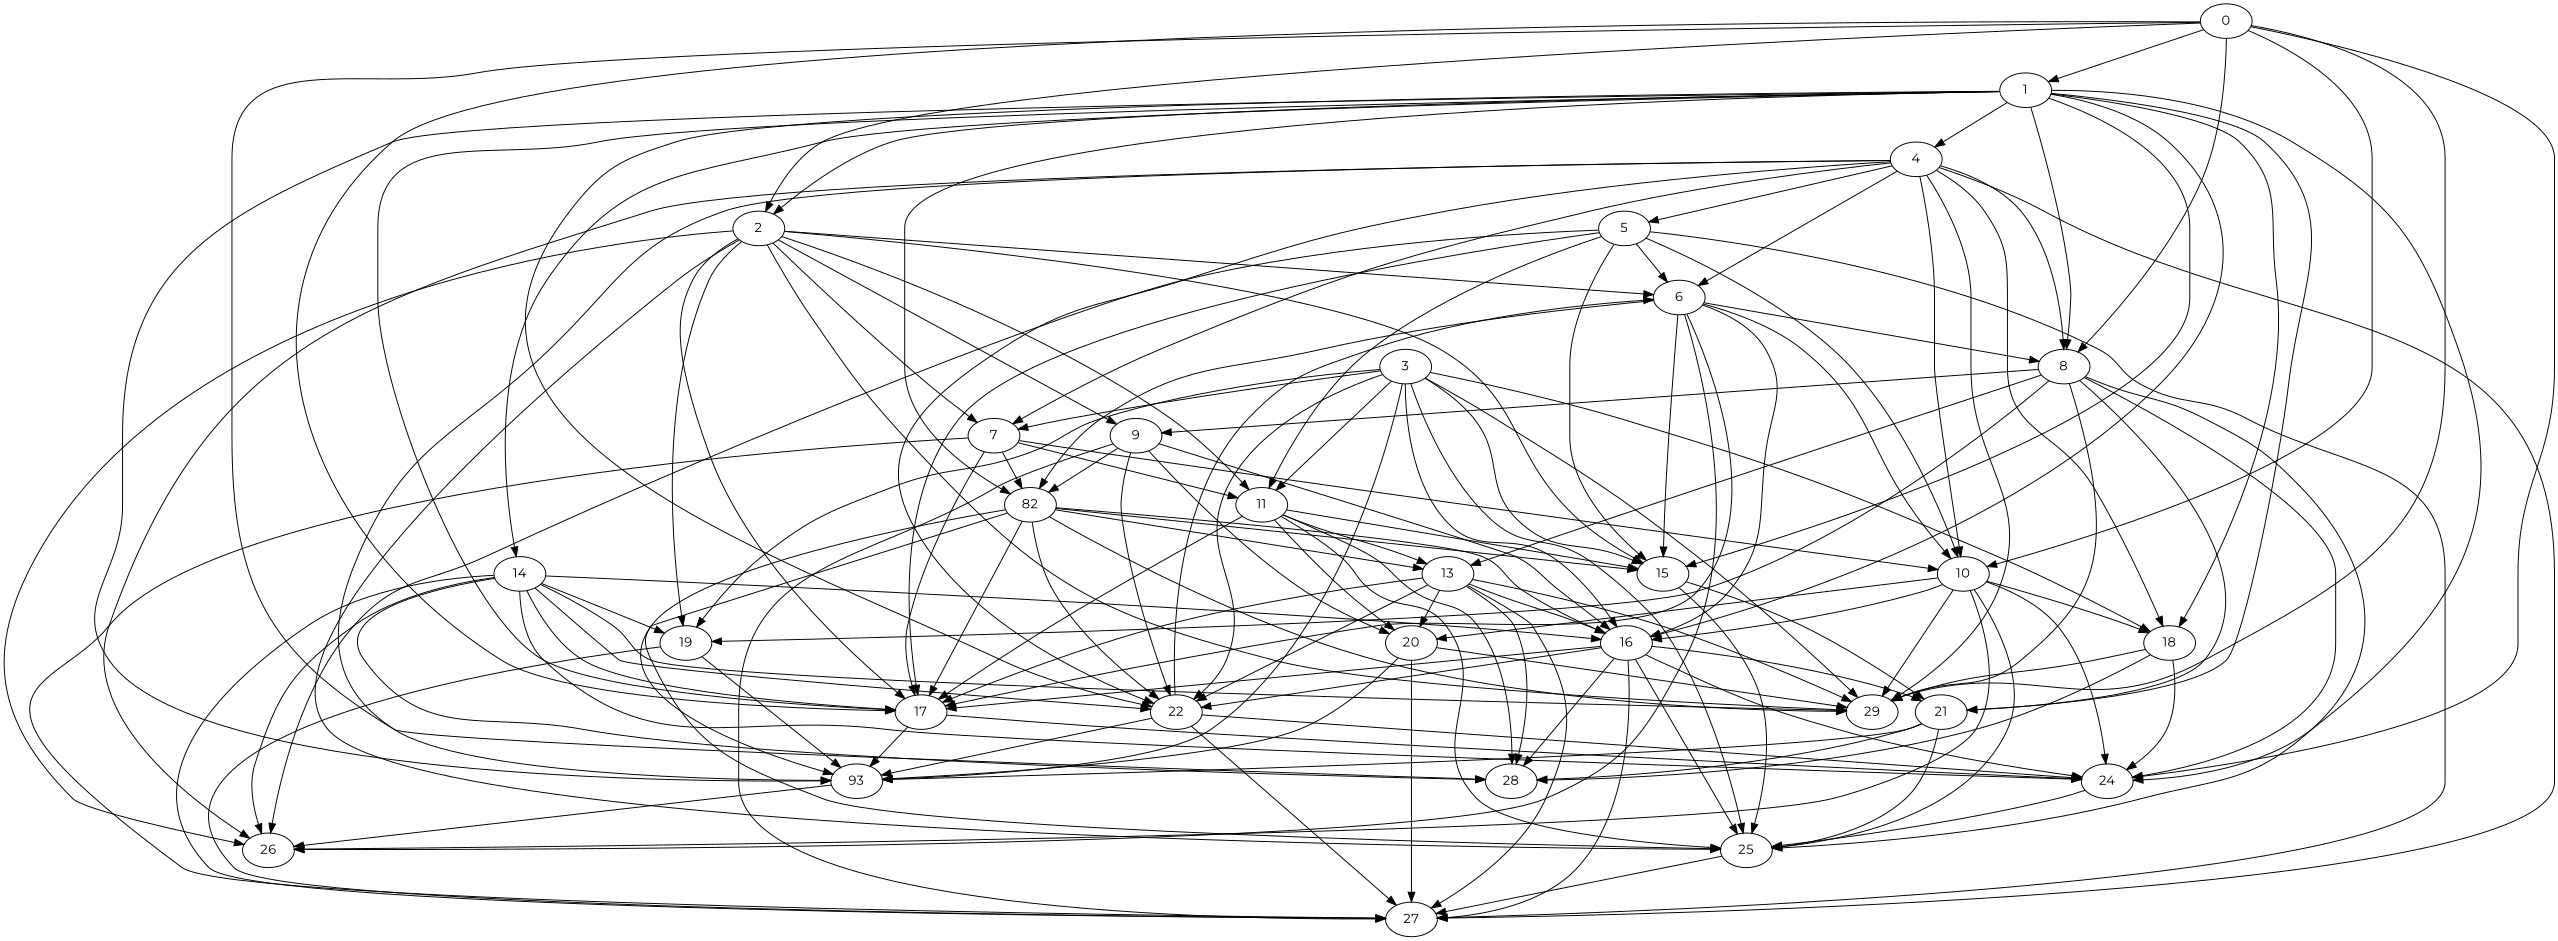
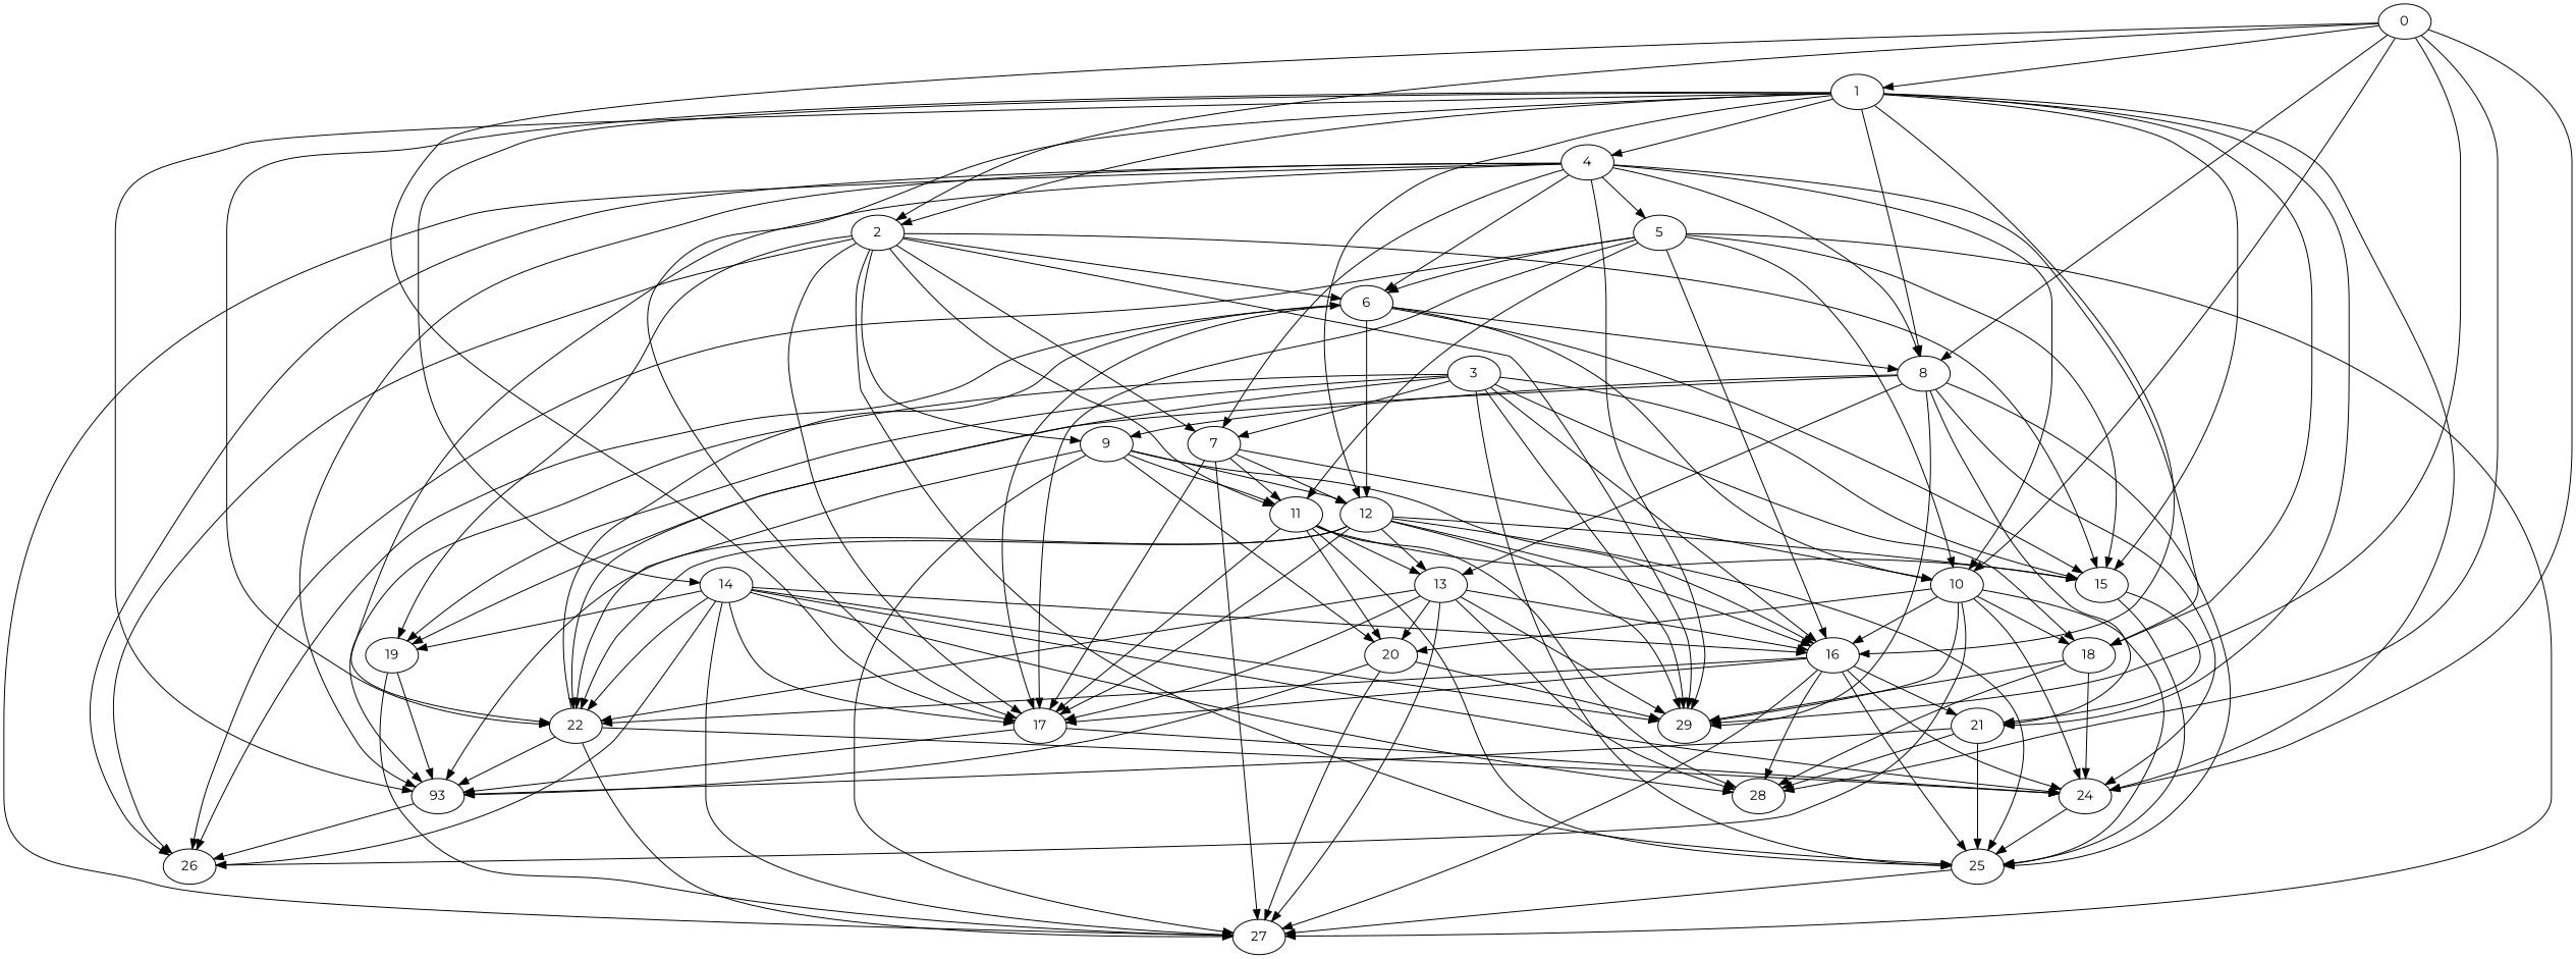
  digraph {
    "Duplicate states"=0
    GraphType=Random
    "Max states in OPEN"=0
    Modes="120000ms; topo-ordered tasks, ; Pruning: task equivalence, fixed order ready list, ; F-value: ; Optimisation: best schedule length (SL) optimisation on equal, "
    NumberOfTasks=30
    "Pruned using list schedule length"=1186785
    "States removed from OPEN"=0
    TargetSystem="Homogeneous-2"
    "Time to schedule (ms)"=5685
    "Total idle time"=923
    "Total schedule length"=4904
    "Total sequential time"=8884
    "Total states created"=16358347
    fontname=Montserrat
    node [Processor=0 Weight=340 fontname=Montserrat]
    edge [Weight=8 fontname=Montserrat]
    0 ["Finish time"=194 "Start time"=0 Weight=194]
    1 ["Finish time"=582 "Start time"=194 Weight=388]
    2 ["Finish time"=1269 Processor=1 "Start time"=1026 Weight=243]
    8 ["Finish time"=1844 "Start time"=1504]
    10 ["Finish time"=1853 Processor=1 "Start time"=1513]
    17 ["Finish time"=3932 "Start time"=3592]
    24 ["Finish time"=4078 "Start time"=3932 Weight=146]
    29 ["Finish time"=4903 "Start time"=4466 Weight=437]
    28 ["Finish time"=4466 "Start time"=4272 Weight=194]
    4 ["Finish time"=970 "Start time"=582 Weight=388]
-   12 ["Finish time"=2815 "Start time"=2475 label=82]
+   12 ["Finish time"=2815 "Start time"=2475]
    15 ["Finish time"=3064 Processor=1 "Start time"=2821 Weight=243]
    16 ["Finish time"=3301 "Start time"=3155 Weight=146]
    14 ["Finish time"=735 Processor=1 "Start time"=589 Weight=146]
    21 ["Finish time"=4031 Processor=1 "Start time"=3594 Weight=437]
    22 ["Finish time"=3592 "Start time"=3301 Weight=291]
    n17 ["Finish time"=4322 Processor=1 "Start time"=4031 Weight=291 label=93]
    18 ["Finish time"=2144 Processor=1 "Start time"=1853 Weight=291]
    6 ["Finish time"=1504 "Start time"=1310 Weight=194]
    7 ["Finish time"=1512 Processor=1 "Start time"=1269 Weight=243]
    26 ["Finish time"=4904 Processor=1 "Start time"=4419 Weight=485]
    11 ["Finish time"=2475 "Start time"=2038 Weight=437]
    9 ["Finish time"=2038 "Start time"=1844 Weight=194]
    19 ["Finish time"=2581 Processor=1 "Start time"=2144 Weight=437]
    25 ["Finish time"=4272 "Start time"=4078 Weight=194]
    13 ["Finish time"=3155 "Start time"=2815]
    20 ["Finish time"=3594 Processor=1 "Start time"=3157 Weight=437]
    5 ["Finish time"=1310 "Start time"=970]
    27 ["Finish time"=4419 Processor=1 "Start time"=4322 Weight=97]
    3 ["Finish time"=1026 Processor=1 "Start time"=735 Weight=291]
    0 -> 1 [Weight=3]
    0 -> 2
    0 -> 8 [Weight=10]
    0 -> 10
    0 -> 17 [Weight=3]
    0 -> 24
    0 -> 29 [Weight=10]
    0 -> 28 [Weight=2]
    1 -> 2 [Weight=4]
    1 -> 8 [Weight=6]
    1 -> 17 [Weight=5]
    1 -> 24 [Weight=5]
    1 -> 4 [Weight=6]
    1 -> 12 [Weight=9]
    1 -> 15 [Weight=6]
    1 -> 16 [Weight=7]
    1 -> 14 [Weight=7]
    1 -> 21 [Weight=4]
    1 -> 22 [Weight=5]
    1 -> n17 [Weight=6]
    1 -> 18 [Weight=9]
    2 -> 17
    2 -> 29 [Weight=4]
    2 -> 15 [Weight=5]
    2 -> 6 [Weight=10]
    2 -> 7 [Weight=4]
    2 -> 26 [Weight=2]
    2 -> 11 [Weight=5]
    2 -> 9 [Weight=3]
    2 -> 19 [Weight=7]
    2 -> 25 [Weight=5]
    8 -> 24 [Weight=9]
    8 -> 29 [Weight=3]
    8 -> 21
    8 -> 9 [Weight=6]
    8 -> 19 [Weight=5]
    8 -> 25 [Weight=5]
    8 -> 13 [Weight=5]
    10 -> 24
    10 -> 29 [Weight=5]
    10 -> 16 [Weight=5]
    10 -> 18 [Weight=2]
    10 -> 26 [Weight=5]
    10 -> 25
    10 -> 20 [Weight=9]
    17 -> 24 [Weight=7]
    17 -> n17 [Weight=9]
    24 -> 25 [Weight=5]
    4 -> 8 [Weight=10]
    4 -> 10 [Weight=5]
    4 -> 29 [Weight=7]
    4 -> 22 [Weight=3]
    4 -> n17 [Weight=3]
    4 -> 18 [Weight=9]
    4 -> 6 [Weight=4]
    4 -> 7 [Weight=3]
    4 -> 26 [Weight=4]
    4 -> 5 [Weight=2]
    4 -> 27 [Weight=9]
    12 -> 17 [Weight=2]
    12 -> 29 [Weight=4]
    12 -> 15 [Weight=6]
    12 -> 16
    12 -> 22 [Weight=3]
    12 -> n17 [Weight=6]
    12 -> 25 [Weight=2]
    12 -> 13
    15 -> 21 [Weight=3]
    15 -> 25
    16 -> 17 [Weight=6]
    16 -> 24 [Weight=9]
    16 -> 28 [Weight=6]
    16 -> 21 [Weight=5]
    16 -> 22
    16 -> 25 [Weight=5]
    16 -> 27 [Weight=9]
    14 -> 17 [Weight=3]
    14 -> 24 [Weight=4]
    14 -> 29 [Weight=2]
    14 -> 28 [Weight=10]
    14 -> 16 [Weight=7]
    14 -> 22 [Weight=4]
    14 -> 26 [Weight=4]
    14 -> 19 [Weight=2]
    14 -> 27 [Weight=3]
    21 -> 28 [Weight=2]
    21 -> n17 [Weight=7]
    21 -> 25 [Weight=10]
    22 -> 24 [Weight=7]
    22 -> n17
    22 -> 6 [Weight=3]
    22 -> 27 [Weight=2]
    n17 -> 26 [Weight=2]
    18 -> 24 [Weight=4]
    18 -> 29 [Weight=2]
    18 -> 28 [Weight=2]
    6 -> 8 [Weight=9]
    6 -> 10 [Weight=9]
    6 -> 17 [Weight=5]
    6 -> 12 [Weight=9]
    6 -> 15 [Weight=4]
    6 -> 26 [Weight=10]
    7 -> 10 [Weight=10]
    7 -> 17 [Weight=6]
    7 -> 12 [Weight=5]
    7 -> 11 [Weight=10]
    7 -> 27 [Weight=7]
    11 -> 17
    11 -> 28
    11 -> 15
    11 -> 25 [Weight=4]
    11 -> 13 [Weight=10]
    11 -> 20 [Weight=6]
    9 -> 12 [Weight=3]
    9 -> 16 [Weight=7]
    9 -> 22 [Weight=10]
-   3 -> 11
+   9 -> 11
    9 -> 20 [Weight=9]
    9 -> 27 [Weight=2]
    19 -> n17
    19 -> 27 [Weight=9]
    25 -> 27 [Weight=10]
    13 -> 17 [Weight=4]
    13 -> 29 [Weight=2]
    13 -> 28 [Weight=9]
    13 -> 16 [Weight=3]
    13 -> 22 [Weight=4]
    13 -> 20 [Weight=2]
    13 -> 27 [Weight=2]
    20 -> 29 [Weight=9]
    20 -> n17 [Weight=6]
    20 -> 27 [Weight=9]
    5 -> 10 [Weight=10]
    5 -> 17
    5 -> 15 [Weight=7]
-   6 -> 16 [Weight=4]
+   5 -> 16 [Weight=4]
    5 -> 6 [Weight=6]
    5 -> 26 [Weight=3]
    5 -> 11 [Weight=6]
    5 -> 27 [Weight=10]
    3 -> 29 [Weight=3]
    3 -> 15
    3 -> 16 [Weight=2]
    3 -> 22 [Weight=4]
    3 -> n17 [Weight=3]
    3 -> 18 [Weight=9]
    3 -> 7 [Weight=3]
    3 -> 19
    3 -> 25 [Weight=4]
  }
